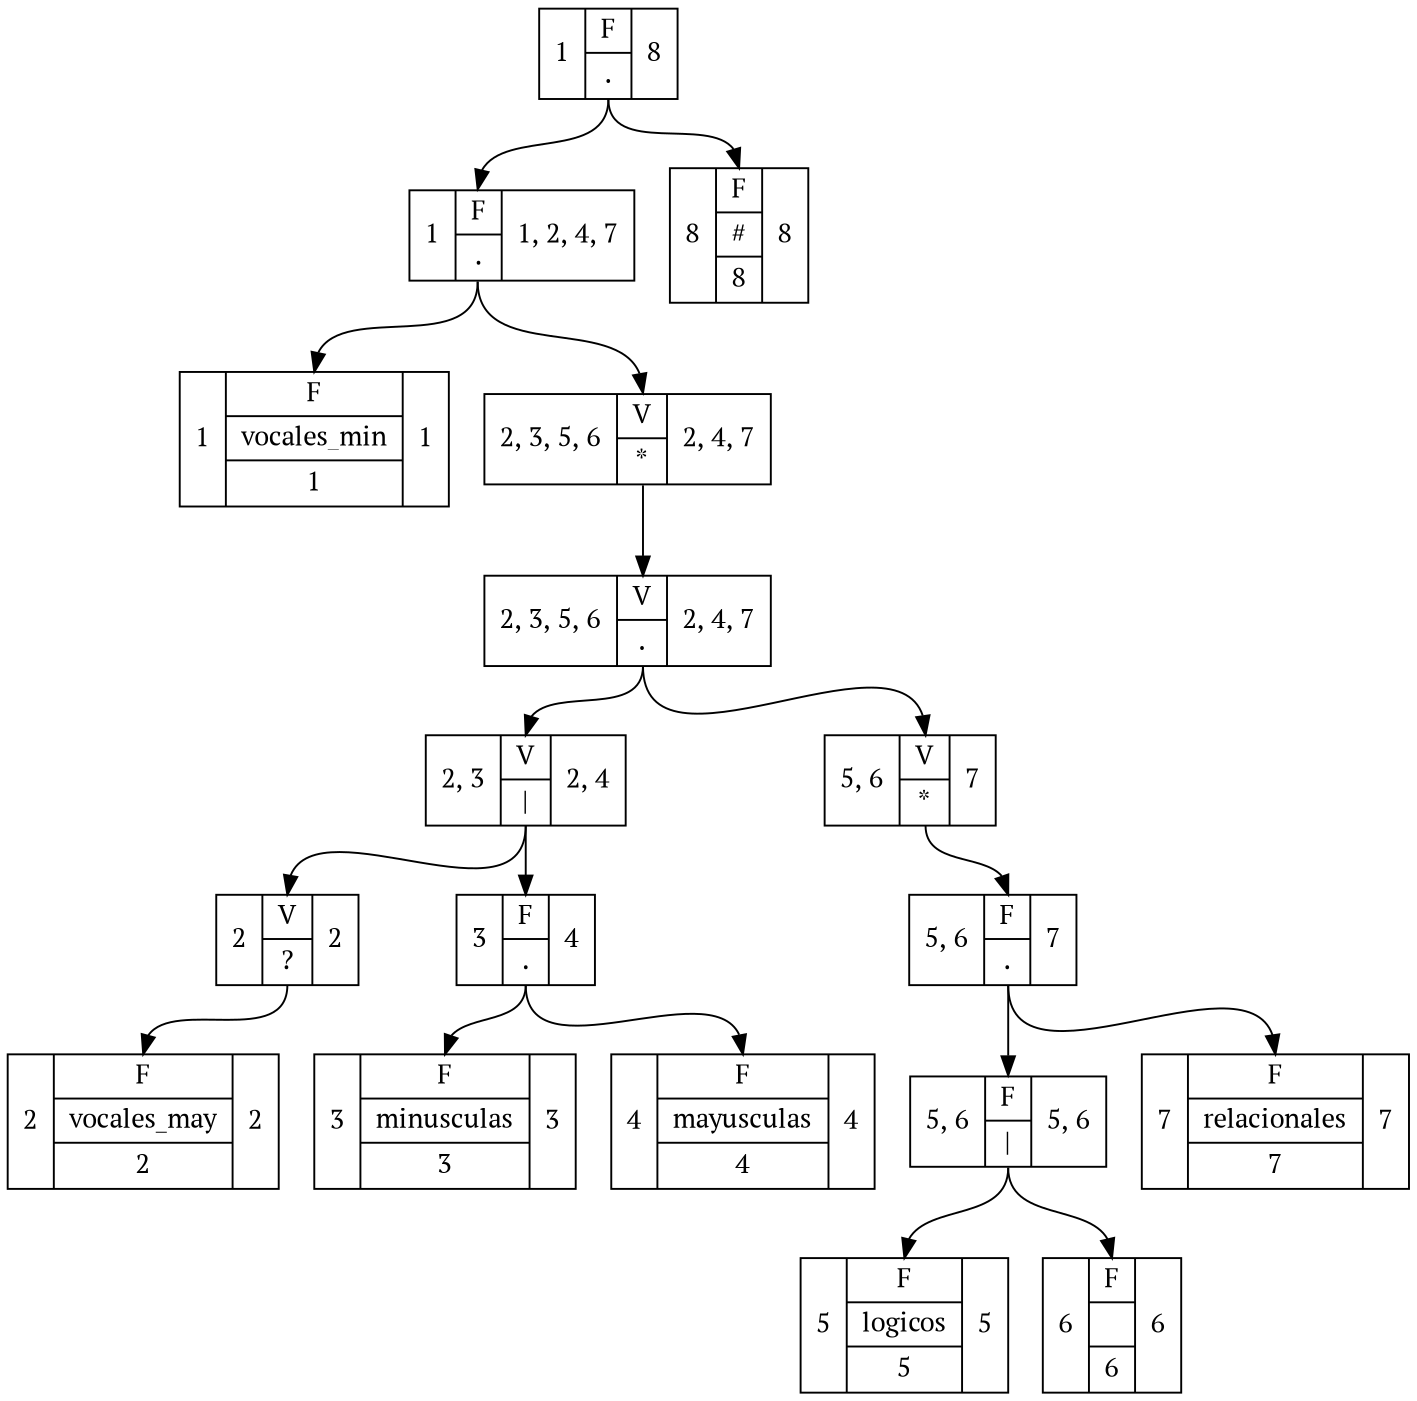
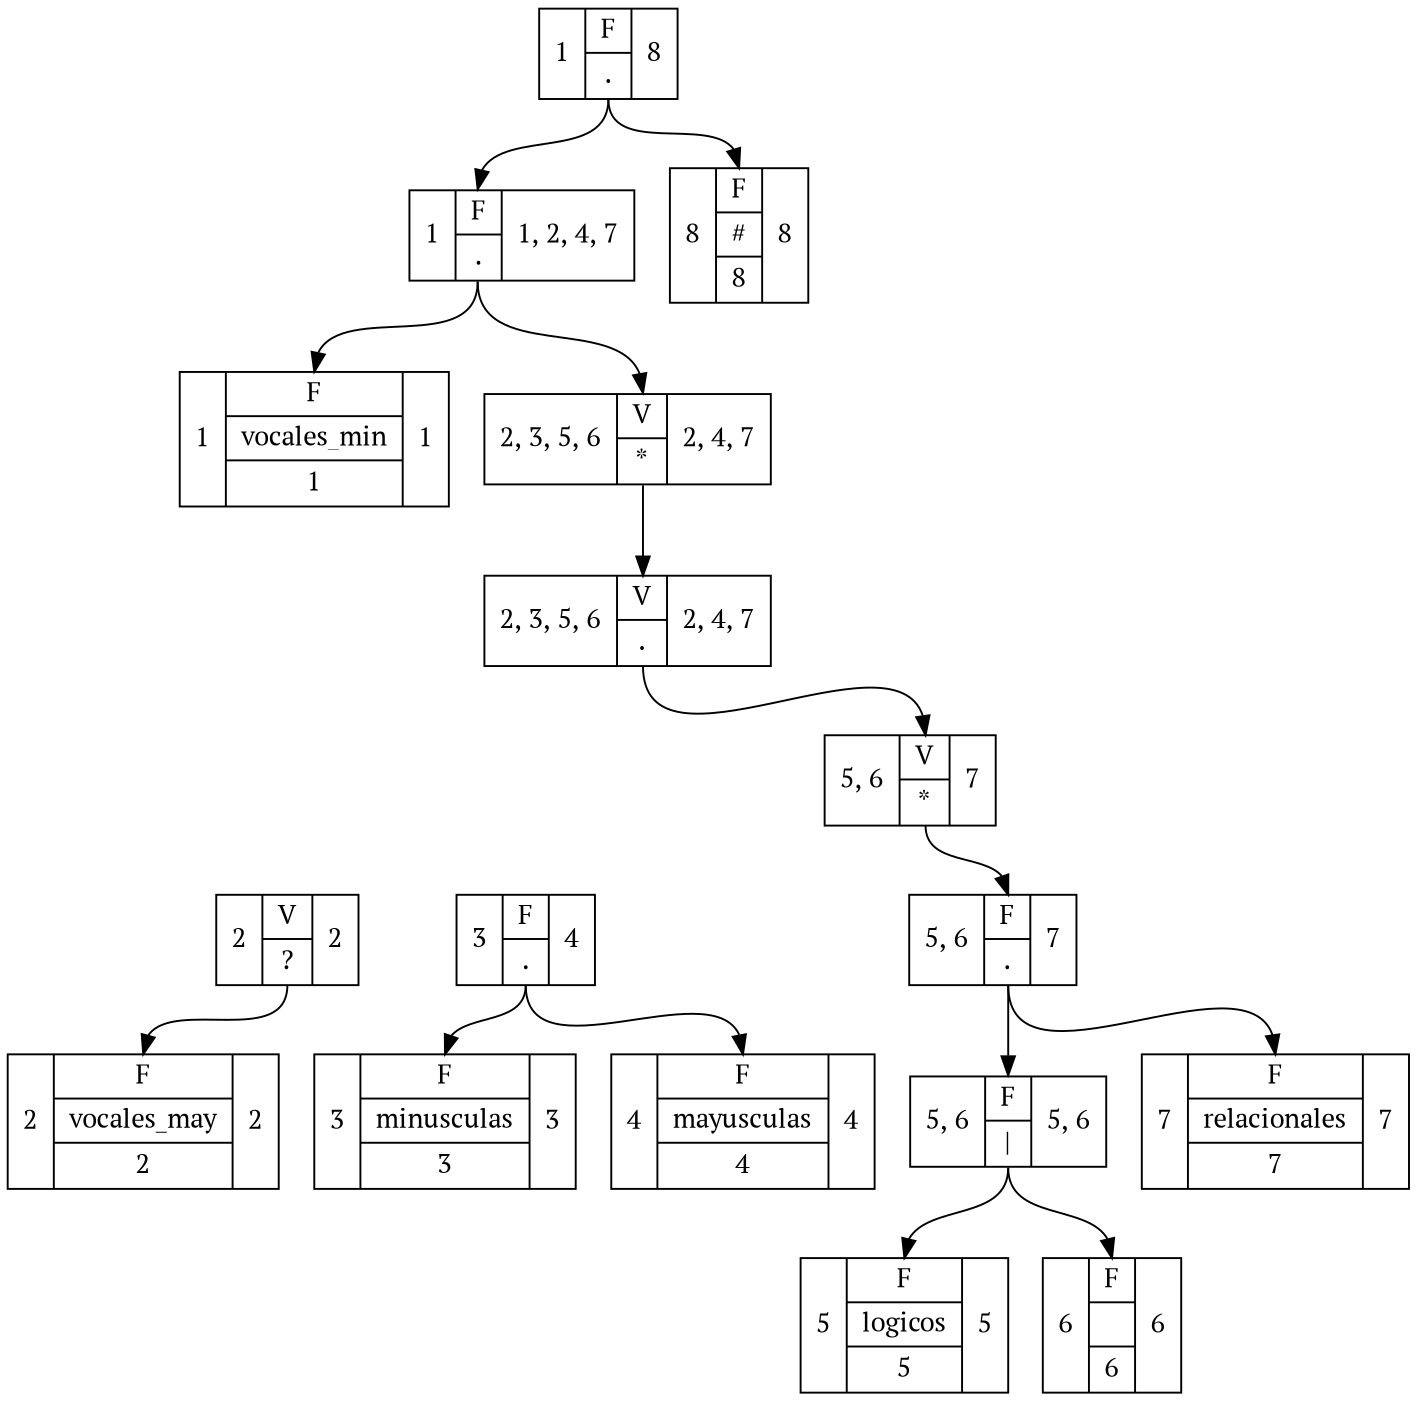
  digraph {
    fontname="PT Serif"
    node [shape=record fontname="PT Serif"]
    edge [headport=lH tailport=lL fontname="PT Serif"]
    n1 [label="1 | {<lH>F|{<lL>.}} | 8"]
    n2 [label="1 | {<lH>F|{<lL>.}} | 1, 2, 4, 7"]
    n3 [label="8 | {<lH>F|{#}|{<lL>8}} | 8"]
    n4 [label="1 | {<lH>F|{vocales_min}|{<lL>1}} | 1"]
    n5 [label="2, 3, 5, 6 | {<lH>V|{<lL>*}} | 2, 4, 7"]
    n6 [label="2, 3, 5, 6 | {<lH>V|{<lL>.}} | 2, 4, 7"]
-   n7 [label="2, 3 | {<lH>V|{<lL>\|}} | 2, 4"]
    n8 [label="5, 6 | {<lH>V|{<lL>*}} | 7"]
    n9 [label="2 | {<lH>V|{<lL>?}} | 2"]
    n10 [label="3 | {<lH>F|{<lL>.}} | 4"]
    n11 [label="5, 6 | {<lH>F|{<lL>.}} | 7"]
    n12 [label="2 | {<lH>F|{vocales_may}|{<lL>2}} | 2"]
    n13 [label="3 | {<lH>F|{minusculas}|{<lL>3}} | 3"]
    n14 [label="4 | {<lH>F|{mayusculas}|{<lL>4}} | 4"]
    n15 [label="5, 6 | {<lH>F|{<lL>\|}} | 5, 6"]
    n16 [label="7 | {<lH>F|{relacionales}|{<lL>7}} | 7"]
    n17 [label="5 | {<lH>F|{logicos}|{<lL>5}} | 5"]
    n18 [label="6 | {<lH>F|{ }|{<lL>6}} | 6"]
    n1 -> n2
    n1 -> n3
    n2 -> n4
    n2 -> n5
    n5 -> n6
-   n6 -> n7
    n6 -> n8
-   n7 -> n9
-   n7 -> n10
    n8 -> n11
    n9 -> n12
    n10 -> n13
    n10 -> n14
    n11 -> n15
    n11 -> n16
    n15 -> n17
    n15 -> n18
  }
